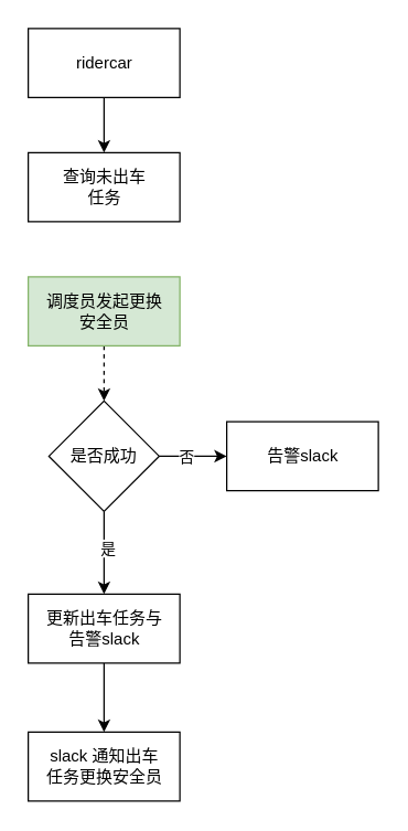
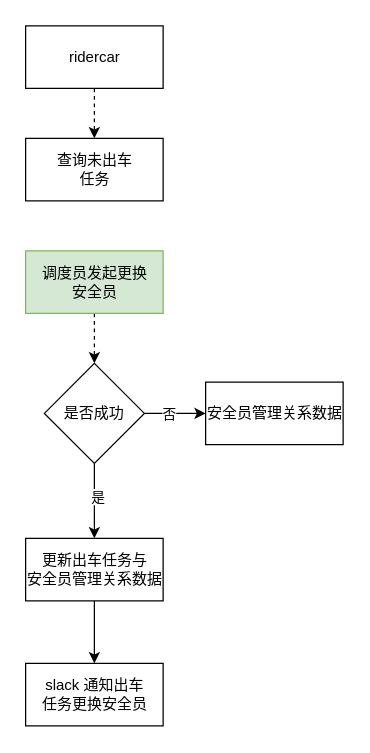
  <mxCell id="0" />
  <mxCell id="1" parent="0" />
  <mxCell id="2" value="" style="edgeStyle=orthogonalEdgeStyle;rounded=0;orthogonalLoop=1;jettySize=auto;html=1;dashed=1;" edge="1" parent="1" source="3" target="11"><mxGeometry relative="1" as="geometry" /></mxCell>
  <mxCell id="3" value="调度员发起更换&lt;br&gt;安全员" style="html=1;fillColor=#d5e8d4;strokeColor=#82b366;" vertex="1" parent="1"><mxGeometry x="20" y="200" width="110" height="50" as="geometry" /></mxCell>
- <mxCell id="4" value="" style="edgeStyle=orthogonalEdgeStyle;rounded=0;orthogonalLoop=1;jettySize=auto;html=1;" edge="1" parent="1" source="5" target="6"><mxGeometry relative="1" as="geometry" /></mxCell>
+ <mxCell id="4" value="" style="edgeStyle=orthogonalEdgeStyle;rounded=0;orthogonalLoop=1;jettySize=auto;html=1;dashed=1;" edge="1" parent="1" source="5" target="6"><mxGeometry relative="1" as="geometry" /></mxCell>
  <mxCell id="5" value="ridercar" style="html=1;" vertex="1" parent="1"><mxGeometry x="20" y="20" width="110" height="50" as="geometry" /></mxCell>
  <mxCell id="6" value="查询未出车&lt;br&gt;任务" style="html=1;" vertex="1" parent="1"><mxGeometry x="20" y="110" width="110" height="50" as="geometry" /></mxCell>
  <mxCell id="7" value="" style="edgeStyle=orthogonalEdgeStyle;rounded=0;orthogonalLoop=1;jettySize=auto;html=1;" edge="1" parent="1" source="11" target="12"><mxGeometry relative="1" as="geometry" /></mxCell>
  <mxCell id="8" value="否" style="edgeLabel;html=1;align=center;verticalAlign=middle;resizable=0;points=[];" vertex="1" connectable="0" parent="7"><mxGeometry x="-0.225" relative="1" as="geometry"><mxPoint as="offset" /></mxGeometry></mxCell>
  <mxCell id="9" value="" style="edgeStyle=orthogonalEdgeStyle;rounded=0;orthogonalLoop=1;jettySize=auto;html=1;" edge="1" parent="1" source="11" target="14"><mxGeometry relative="1" as="geometry" /></mxCell>
  <mxCell id="10" value="是" style="edgeLabel;html=1;align=center;verticalAlign=middle;resizable=0;points=[];" vertex="1" connectable="0" parent="9"><mxGeometry x="-0.143" y="2" relative="1" as="geometry"><mxPoint as="offset" /></mxGeometry></mxCell>
  <mxCell id="11" value="是否成功" style="rhombus;whiteSpace=wrap;html=1;" vertex="1" parent="1"><mxGeometry x="35" y="290" width="80" height="80" as="geometry" /></mxCell>
- <mxCell id="12" value="告警slack" style="html=1;" vertex="1" parent="1"><mxGeometry x="164" y="305" width="110" height="50" as="geometry" /></mxCell>
+ <mxCell id="12" value="安全员管理关系数据" style="html=1;" vertex="1" parent="1"><mxGeometry x="164" y="305" width="110" height="50" as="geometry" /></mxCell>
  <mxCell id="13" value="" style="edgeStyle=orthogonalEdgeStyle;rounded=0;orthogonalLoop=1;jettySize=auto;html=1;" edge="1" parent="1" source="14" target="15"><mxGeometry relative="1" as="geometry" /></mxCell>
- <mxCell id="14" value="&lt;span&gt;更新出车任务与&lt;br&gt;告警slack&lt;/span&gt;" style="html=1;" vertex="1" parent="1"><mxGeometry x="20" y="430" width="110" height="50" as="geometry" /></mxCell>
+ <mxCell id="14" value="&lt;span&gt;更新出车任务与&lt;br&gt;安全员管理关系数据&lt;/span&gt;" style="html=1;" vertex="1" parent="1"><mxGeometry x="20" y="430" width="110" height="50" as="geometry" /></mxCell>
  <mxCell id="15" value="slack 通知出车&lt;br&gt;任务更换安全员" style="html=1;" vertex="1" parent="1"><mxGeometry x="20" y="530" width="110" height="50" as="geometry" /></mxCell>
